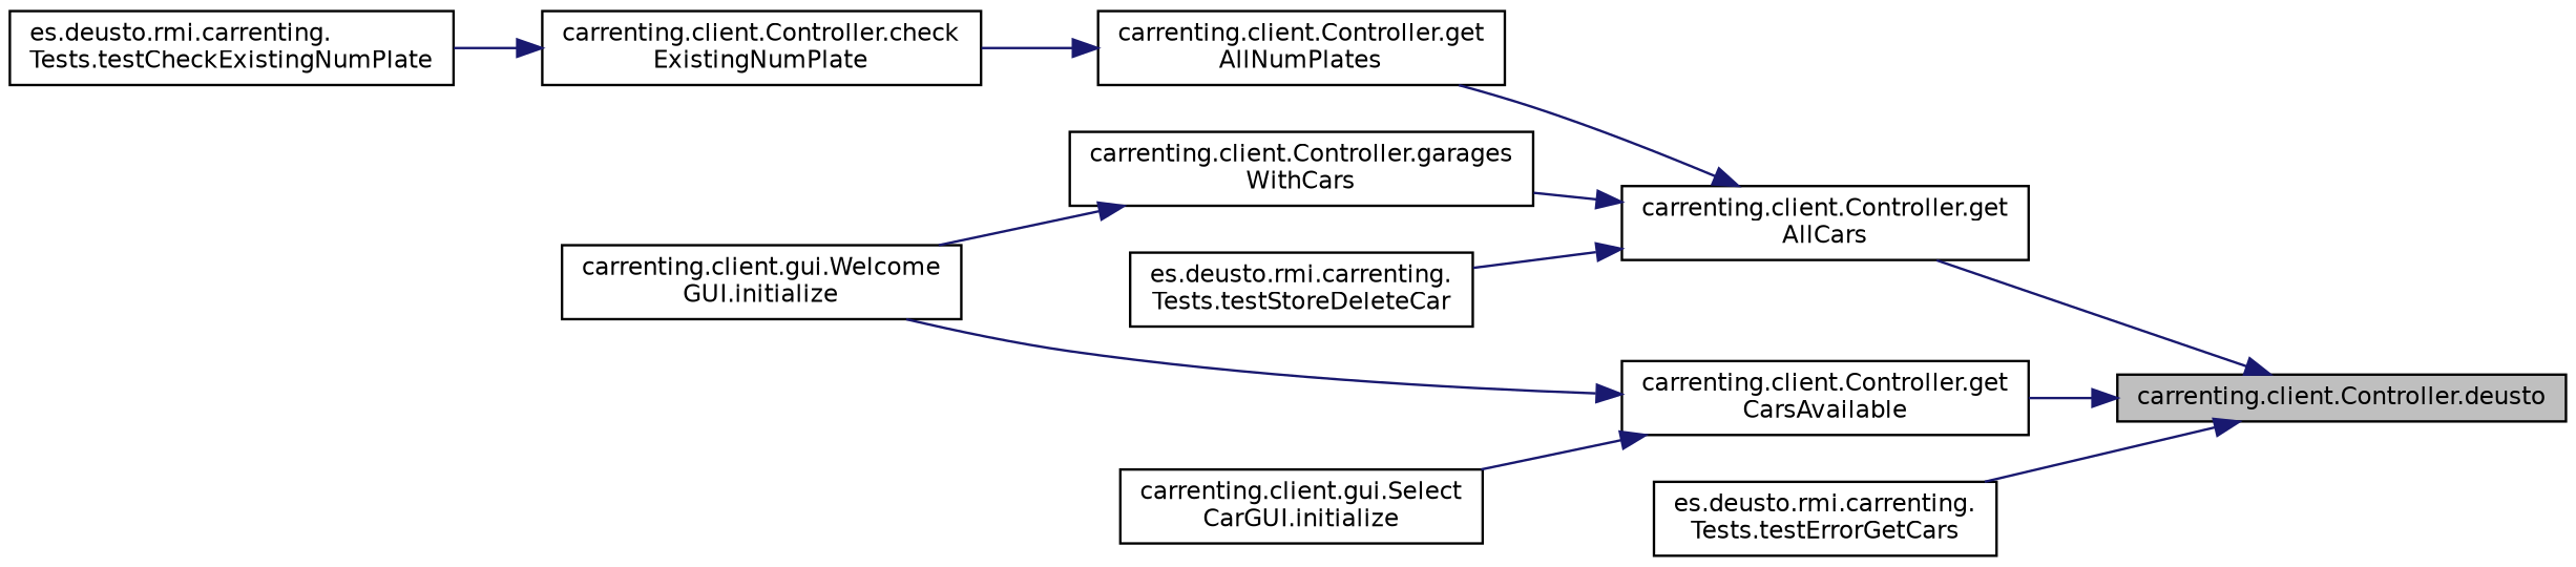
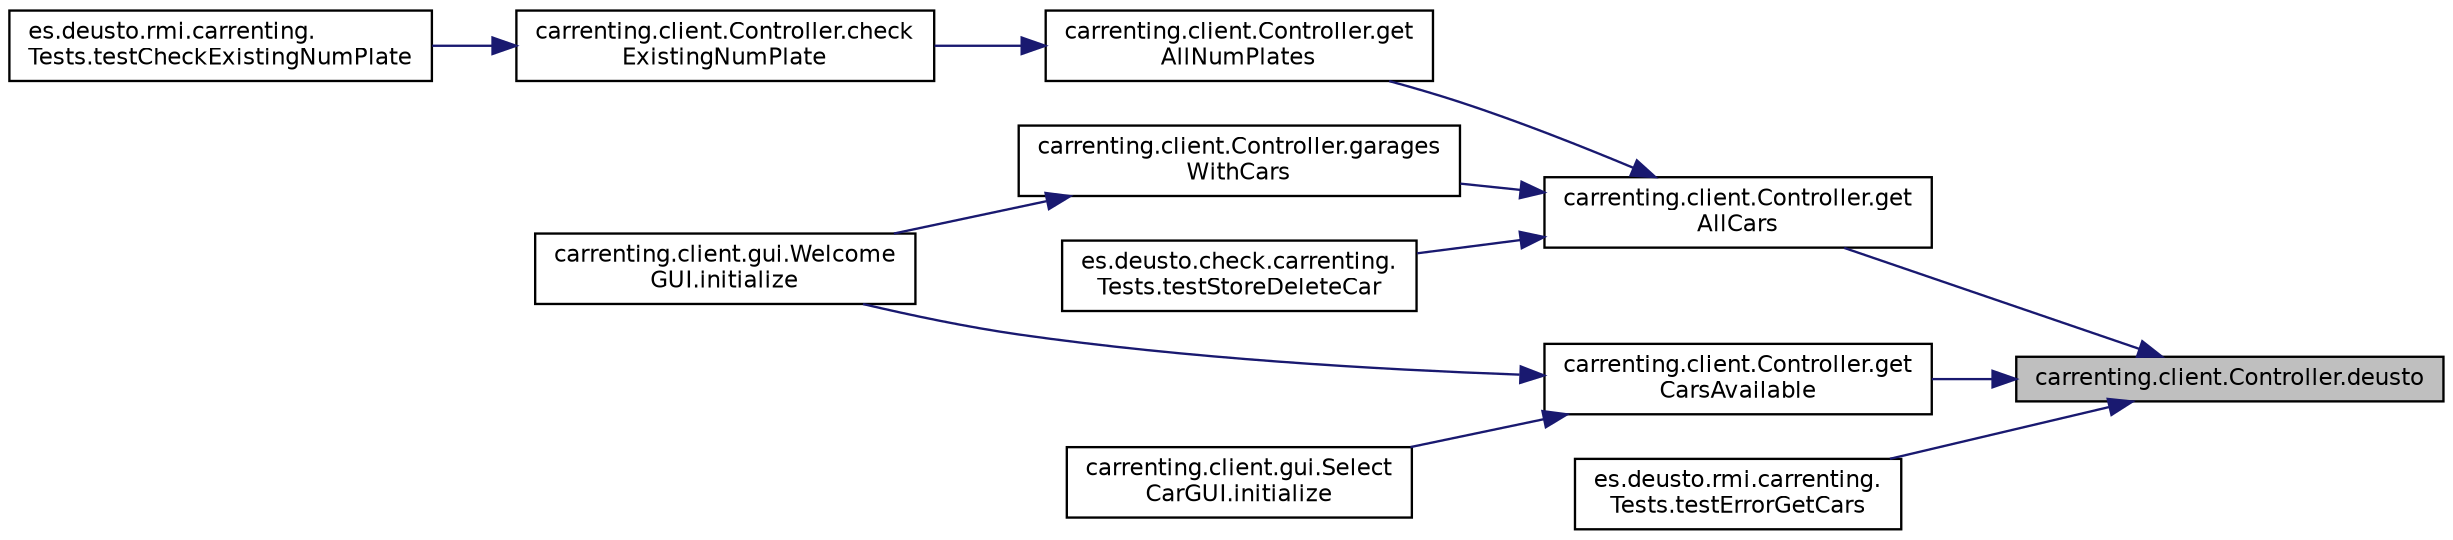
  digraph {
    rankdir=RL
    node [color=black fillcolor=white fontname=Helvetica fontsize=10 shape=record style=filled]
    edge [color=midnightblue dir=back fontname=Helvetica fontsize=10 labelfontname=Helvetica labelfontsize=10 style=solid]
    n1 [fillcolor=grey75 fontcolor=black height=0.2 label="carrenting.client.Controller.deusto" width=0.4]
    n2 [height=0.2 label="carrenting.client.Controller.get\lAllCars" width=0.4]
    n3 [height=0.2 label="carrenting.client.Controller.get\lCarsAvailable" width=0.4]
    n4 [height=0.2 label="es.deusto.rmi.carrenting.\lTests.testErrorGetCars" width=0.4]
    n5 [height=0.2 label="carrenting.client.Controller.get\lAllNumPlates" width=0.4]
    n6 [height=0.2 label="carrenting.client.Controller.garages\lWithCars" width=0.4]
-   n7 [height=0.2 label="es.deusto.rmi.carrenting.\lTests.testStoreDeleteCar" width=0.4]
+   n7 [height=0.2 label="es.deusto.check.carrenting.\lTests.testStoreDeleteCar" width=0.4]
    n8 [height=0.2 label="carrenting.client.gui.Welcome\lGUI.initialize" width=0.4]
    n9 [height=0.2 label="carrenting.client.gui.Select\lCarGUI.initialize" width=0.4]
    n10 [height=0.2 label="carrenting.client.Controller.check\lExistingNumPlate" width=0.4]
    n11 [height=0.2 label="es.deusto.rmi.carrenting.\lTests.testCheckExistingNumPlate" width=0.4]
    n1 -> n2
    n1 -> n3
    n1 -> n4
    n2 -> n5
    n2 -> n6
    n2 -> n7
    n3 -> n8
    n3 -> n9
    n5 -> n10
    n6 -> n8
    n10 -> n11
  }
